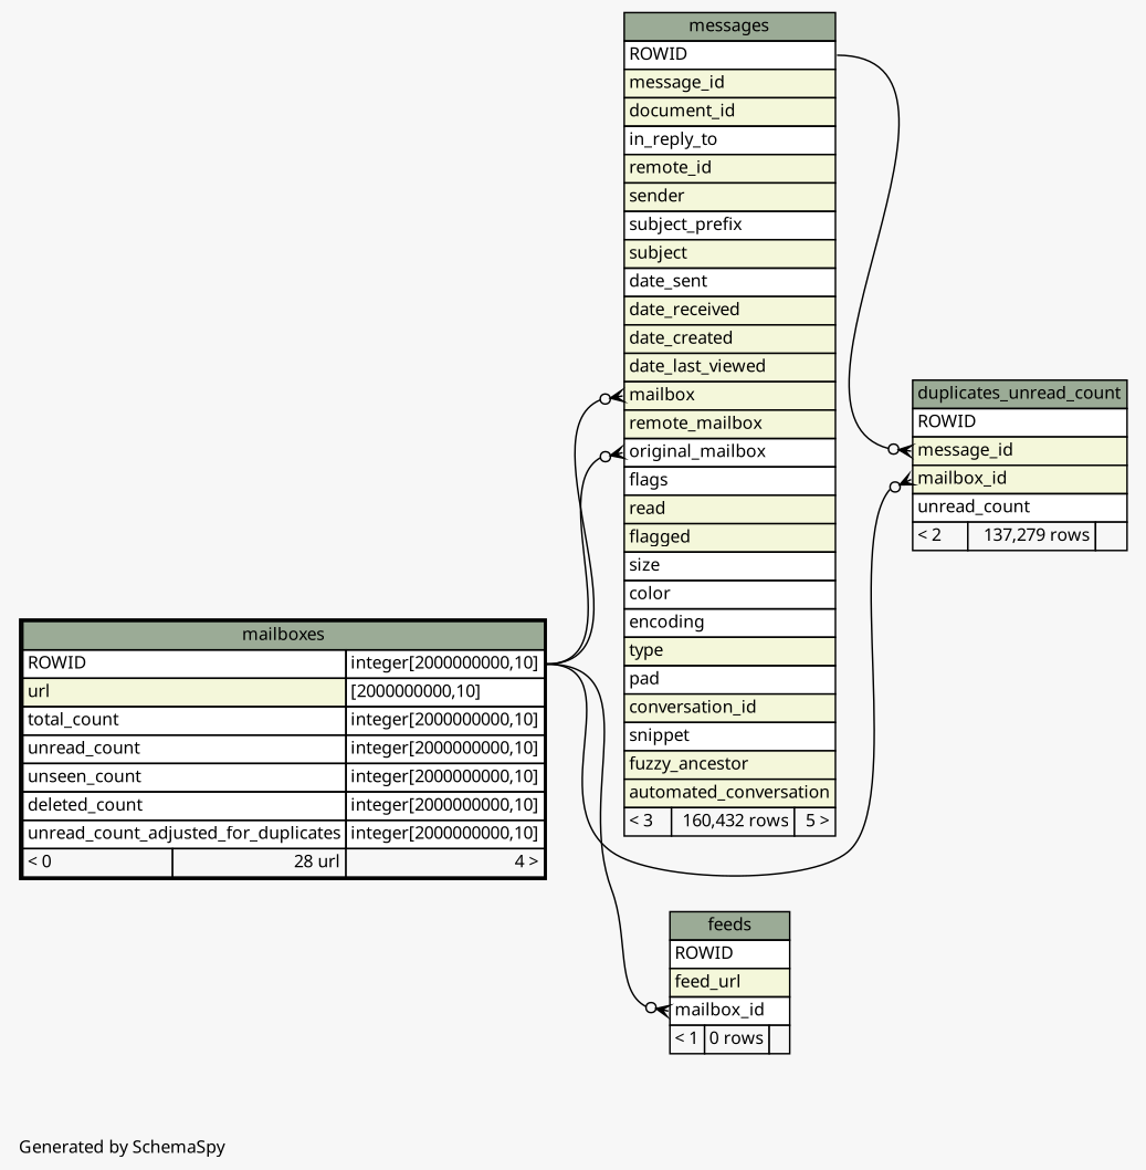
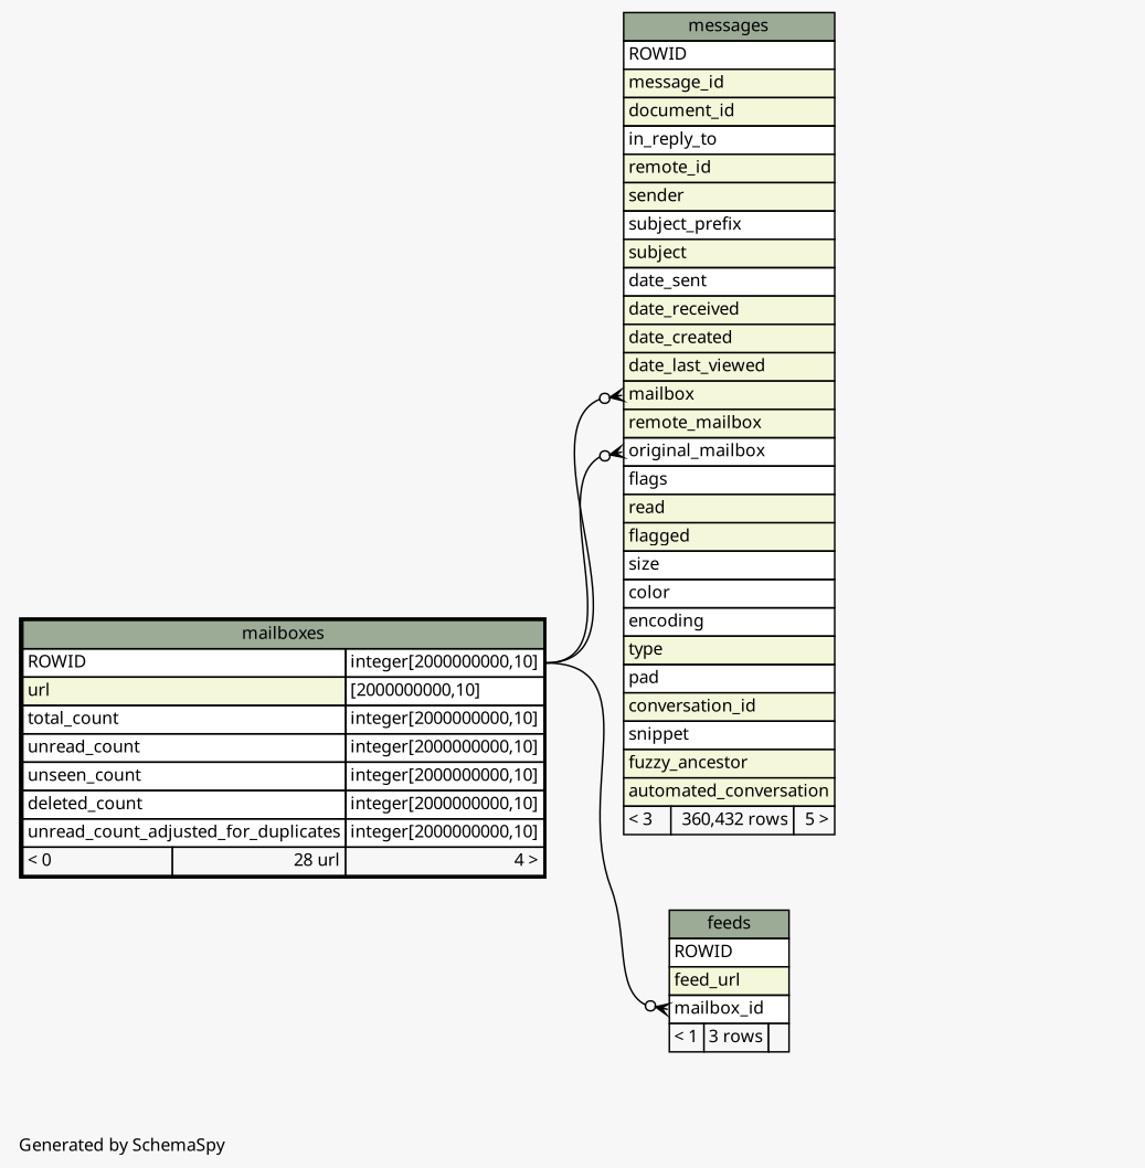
  digraph {
    bgcolor="#f7f7f7"
    fontname="Noto Sans"
    fontsize=11
    label="\nGenerated by SchemaSpy"
    labeljust=l
    nodesep=0.18
    rankdir=RL
    ranksep=0.46
    node [fontname="Noto Sans" fontsize=11 shape=plaintext]
    edge [arrowhead=none arrowsize=0.8 arrowtail=crowodot dir=back fontname="Noto Sans" headport="ROWID.type:e" tailport="mailbox_id:w"]
-   n1 [label=<     <TABLE BORDER="0" CELLBORDER="1" CELLSPACING="0" BGCOLOR="#ffffff">       <TR><TD COLSPAN="3" BGCOLOR="#9bab96" ALIGN="CENTER">duplicates_unread_count</TD></TR>       <TR><TD PORT="ROWID" COLSPAN="3" ALIGN="LEFT">ROWID</TD></TR>       <TR><TD PORT="message_id" COLSPAN="3" BGCOLOR="#f4f7da" ALIGN="LEFT">message_id</TD></TR>       <TR><TD PORT="mailbox_id" COLSPAN="3" BGCOLOR="#f4f7da" ALIGN="LEFT">mailbox_id</TD></TR>       <TR><TD PORT="unread_count" COLSPAN="3" ALIGN="LEFT">unread_count</TD></TR>       <TR><TD ALIGN="LEFT" BGCOLOR="#f7f7f7">&lt; 2</TD><TD ALIGN="RIGHT" BGCOLOR="#f7f7f7">137,279 rows</TD><TD ALIGN="RIGHT" BGCOLOR="#f7f7f7">  </TD></TR>     </TABLE>>]
    n2 [label=<     <TABLE BORDER="2" CELLBORDER="1" CELLSPACING="0" BGCOLOR="#ffffff">       <TR><TD COLSPAN="3" BGCOLOR="#9bab96" ALIGN="CENTER">mailboxes</TD></TR>       <TR><TD PORT="ROWID" COLSPAN="2" ALIGN="LEFT">ROWID</TD><TD PORT="ROWID.type" ALIGN="LEFT">integer[2000000000,10]</TD></TR>       <TR><TD PORT="url" COLSPAN="2" BGCOLOR="#f4f7da" ALIGN="LEFT">url</TD><TD PORT="url.type" ALIGN="LEFT">[2000000000,10]</TD></TR>       <TR><TD PORT="total_count" COLSPAN="2" ALIGN="LEFT">total_count</TD><TD PORT="total_count.type" ALIGN="LEFT">integer[2000000000,10]</TD></TR>       <TR><TD PORT="unread_count" COLSPAN="2" ALIGN="LEFT">unread_count</TD><TD PORT="unread_count.type" ALIGN="LEFT">integer[2000000000,10]</TD></TR>       <TR><TD PORT="unseen_count" COLSPAN="2" ALIGN="LEFT">unseen_count</TD><TD PORT="unseen_count.type" ALIGN="LEFT">integer[2000000000,10]</TD></TR>       <TR><TD PORT="deleted_count" COLSPAN="2" ALIGN="LEFT">deleted_count</TD><TD PORT="deleted_count.type" ALIGN="LEFT">integer[2000000000,10]</TD></TR>       <TR><TD PORT="unread_count_adjusted_for_duplicates" COLSPAN="2" ALIGN="LEFT">unread_count_adjusted_for_duplicates</TD><TD PORT="unread_count_adjusted_for_duplicates.type" ALIGN="LEFT">integer[2000000000,10]</TD></TR>       <TR><TD ALIGN="LEFT" BGCOLOR="#f7f7f7">&lt; 0</TD><TD ALIGN="RIGHT" BGCOLOR="#f7f7f7">28 url</TD><TD ALIGN="RIGHT" BGCOLOR="#f7f7f7">4 &gt;</TD></TR>     </TABLE>>]
-   n3 [label=<     <TABLE BORDER="0" CELLBORDER="1" CELLSPACING="0" BGCOLOR="#ffffff">       <TR><TD COLSPAN="3" BGCOLOR="#9bab96" ALIGN="CENTER">messages</TD></TR>       <TR><TD PORT="ROWID" COLSPAN="3" ALIGN="LEFT">ROWID</TD></TR>       <TR><TD PORT="message_id" COLSPAN="3" BGCOLOR="#f4f7da" ALIGN="LEFT">message_id</TD></TR>       <TR><TD PORT="document_id" COLSPAN="3" BGCOLOR="#f4f7da" ALIGN="LEFT">document_id</TD></TR>       <TR><TD PORT="in_reply_to" COLSPAN="3" ALIGN="LEFT">in_reply_to</TD></TR>       <TR><TD PORT="remote_id" COLSPAN="3" BGCOLOR="#f4f7da" ALIGN="LEFT">remote_id</TD></TR>       <TR><TD PORT="sender" COLSPAN="3" BGCOLOR="#f4f7da" ALIGN="LEFT">sender</TD></TR>       <TR><TD PORT="subject_prefix" COLSPAN="3" ALIGN="LEFT">subject_prefix</TD></TR>       <TR><TD PORT="subject" COLSPAN="3" BGCOLOR="#f4f7da" ALIGN="LEFT">subject</TD></TR>       <TR><TD PORT="date_sent" COLSPAN="3" ALIGN="LEFT">date_sent</TD></TR>       <TR><TD PORT="date_received" COLSPAN="3" BGCOLOR="#f4f7da" ALIGN="LEFT">date_received</TD></TR>       <TR><TD PORT="date_created" COLSPAN="3" BGCOLOR="#f4f7da" ALIGN="LEFT">date_created</TD></TR>       <TR><TD PORT="date_last_viewed" COLSPAN="3" BGCOLOR="#f4f7da" ALIGN="LEFT">date_last_viewed</TD></TR>       <TR><TD PORT="mailbox" COLSPAN="3" BGCOLOR="#f4f7da" ALIGN="LEFT">mailbox</TD></TR>       <TR><TD PORT="remote_mailbox" COLSPAN="3" BGCOLOR="#f4f7da" ALIGN="LEFT">remote_mailbox</TD></TR>       <TR><TD PORT="original_mailbox" COLSPAN="3" ALIGN="LEFT">original_mailbox</TD></TR>       <TR><TD PORT="flags" COLSPAN="3" ALIGN="LEFT">flags</TD></TR>       <TR><TD PORT="read" COLSPAN="3" BGCOLOR="#f4f7da" ALIGN="LEFT">read</TD></TR>       <TR><TD PORT="flagged" COLSPAN="3" BGCOLOR="#f4f7da" ALIGN="LEFT">flagged</TD></TR>       <TR><TD PORT="size" COLSPAN="3" ALIGN="LEFT">size</TD></TR>       <TR><TD PORT="color" COLSPAN="3" ALIGN="LEFT">color</TD></TR>       <TR><TD PORT="encoding" COLSPAN="3" ALIGN="LEFT">encoding</TD></TR>       <TR><TD PORT="type" COLSPAN="3" BGCOLOR="#f4f7da" ALIGN="LEFT">type</TD></TR>       <TR><TD PORT="pad" COLSPAN="3" ALIGN="LEFT">pad</TD></TR>       <TR><TD PORT="conversation_id" COLSPAN="3" BGCOLOR="#f4f7da" ALIGN="LEFT">conversation_id</TD></TR>       <TR><TD PORT="snippet" COLSPAN="3" ALIGN="LEFT">snippet</TD></TR>       <TR><TD PORT="fuzzy_ancestor" COLSPAN="3" BGCOLOR="#f4f7da" ALIGN="LEFT">fuzzy_ancestor</TD></TR>       <TR><TD PORT="automated_conversation" COLSPAN="3" BGCOLOR="#f4f7da" ALIGN="LEFT">automated_conversation</TD></TR>       <TR><TD ALIGN="LEFT" BGCOLOR="#f7f7f7">&lt; 3</TD><TD ALIGN="RIGHT" BGCOLOR="#f7f7f7">160,432 rows</TD><TD ALIGN="RIGHT" BGCOLOR="#f7f7f7">5 &gt;</TD></TR>     </TABLE>>]
-   n4 [label=<     <TABLE BORDER="0" CELLBORDER="1" CELLSPACING="0" BGCOLOR="#ffffff">       <TR><TD COLSPAN="3" BGCOLOR="#9bab96" ALIGN="CENTER">feeds</TD></TR>       <TR><TD PORT="ROWID" COLSPAN="3" ALIGN="LEFT">ROWID</TD></TR>       <TR><TD PORT="feed_url" COLSPAN="3" BGCOLOR="#f4f7da" ALIGN="LEFT">feed_url</TD></TR>       <TR><TD PORT="mailbox_id" COLSPAN="3" ALIGN="LEFT">mailbox_id</TD></TR>       <TR><TD ALIGN="LEFT" BGCOLOR="#f7f7f7">&lt; 1</TD><TD ALIGN="RIGHT" BGCOLOR="#f7f7f7">0 rows</TD><TD ALIGN="RIGHT" BGCOLOR="#f7f7f7">  </TD></TR>     </TABLE>>]
-   n1 -> n2
-   n1 -> n3 [headport="ROWID:e" tailport="message_id:w"]
+   n3 [label=<     <TABLE BORDER="0" CELLBORDER="1" CELLSPACING="0" BGCOLOR="#ffffff">       <TR><TD COLSPAN="3" BGCOLOR="#9bab96" ALIGN="CENTER">messages</TD></TR>       <TR><TD PORT="ROWID" COLSPAN="3" ALIGN="LEFT">ROWID</TD></TR>       <TR><TD PORT="message_id" COLSPAN="3" BGCOLOR="#f4f7da" ALIGN="LEFT">message_id</TD></TR>       <TR><TD PORT="document_id" COLSPAN="3" BGCOLOR="#f4f7da" ALIGN="LEFT">document_id</TD></TR>       <TR><TD PORT="in_reply_to" COLSPAN="3" ALIGN="LEFT">in_reply_to</TD></TR>       <TR><TD PORT="remote_id" COLSPAN="3" BGCOLOR="#f4f7da" ALIGN="LEFT">remote_id</TD></TR>       <TR><TD PORT="sender" COLSPAN="3" BGCOLOR="#f4f7da" ALIGN="LEFT">sender</TD></TR>       <TR><TD PORT="subject_prefix" COLSPAN="3" ALIGN="LEFT">subject_prefix</TD></TR>       <TR><TD PORT="subject" COLSPAN="3" BGCOLOR="#f4f7da" ALIGN="LEFT">subject</TD></TR>       <TR><TD PORT="date_sent" COLSPAN="3" ALIGN="LEFT">date_sent</TD></TR>       <TR><TD PORT="date_received" COLSPAN="3" BGCOLOR="#f4f7da" ALIGN="LEFT">date_received</TD></TR>       <TR><TD PORT="date_created" COLSPAN="3" BGCOLOR="#f4f7da" ALIGN="LEFT">date_created</TD></TR>       <TR><TD PORT="date_last_viewed" COLSPAN="3" BGCOLOR="#f4f7da" ALIGN="LEFT">date_last_viewed</TD></TR>       <TR><TD PORT="mailbox" COLSPAN="3" BGCOLOR="#f4f7da" ALIGN="LEFT">mailbox</TD></TR>       <TR><TD PORT="remote_mailbox" COLSPAN="3" BGCOLOR="#f4f7da" ALIGN="LEFT">remote_mailbox</TD></TR>       <TR><TD PORT="original_mailbox" COLSPAN="3" ALIGN="LEFT">original_mailbox</TD></TR>       <TR><TD PORT="flags" COLSPAN="3" ALIGN="LEFT">flags</TD></TR>       <TR><TD PORT="read" COLSPAN="3" BGCOLOR="#f4f7da" ALIGN="LEFT">read</TD></TR>       <TR><TD PORT="flagged" COLSPAN="3" BGCOLOR="#f4f7da" ALIGN="LEFT">flagged</TD></TR>       <TR><TD PORT="size" COLSPAN="3" ALIGN="LEFT">size</TD></TR>       <TR><TD PORT="color" COLSPAN="3" ALIGN="LEFT">color</TD></TR>       <TR><TD PORT="encoding" COLSPAN="3" ALIGN="LEFT">encoding</TD></TR>       <TR><TD PORT="type" COLSPAN="3" BGCOLOR="#f4f7da" ALIGN="LEFT">type</TD></TR>       <TR><TD PORT="pad" COLSPAN="3" ALIGN="LEFT">pad</TD></TR>       <TR><TD PORT="conversation_id" COLSPAN="3" BGCOLOR="#f4f7da" ALIGN="LEFT">conversation_id</TD></TR>       <TR><TD PORT="snippet" COLSPAN="3" ALIGN="LEFT">snippet</TD></TR>       <TR><TD PORT="fuzzy_ancestor" COLSPAN="3" BGCOLOR="#f4f7da" ALIGN="LEFT">fuzzy_ancestor</TD></TR>       <TR><TD PORT="automated_conversation" COLSPAN="3" BGCOLOR="#f4f7da" ALIGN="LEFT">automated_conversation</TD></TR>       <TR><TD ALIGN="LEFT" BGCOLOR="#f7f7f7">&lt; 3</TD><TD ALIGN="RIGHT" BGCOLOR="#f7f7f7">360,432 rows</TD><TD ALIGN="RIGHT" BGCOLOR="#f7f7f7">5 &gt;</TD></TR>     </TABLE>>]
+   n4 [label=<     <TABLE BORDER="0" CELLBORDER="1" CELLSPACING="0" BGCOLOR="#ffffff">       <TR><TD COLSPAN="3" BGCOLOR="#9bab96" ALIGN="CENTER">feeds</TD></TR>       <TR><TD PORT="ROWID" COLSPAN="3" ALIGN="LEFT">ROWID</TD></TR>       <TR><TD PORT="feed_url" COLSPAN="3" BGCOLOR="#f4f7da" ALIGN="LEFT">feed_url</TD></TR>       <TR><TD PORT="mailbox_id" COLSPAN="3" ALIGN="LEFT">mailbox_id</TD></TR>       <TR><TD ALIGN="LEFT" BGCOLOR="#f7f7f7">&lt; 1</TD><TD ALIGN="RIGHT" BGCOLOR="#f7f7f7">3 rows</TD><TD ALIGN="RIGHT" BGCOLOR="#f7f7f7">  </TD></TR>     </TABLE>>]
    n3 -> n2 [tailport="mailbox:w"]
    n3 -> n2 [tailport="original_mailbox:w"]
    n4 -> n2
  }
